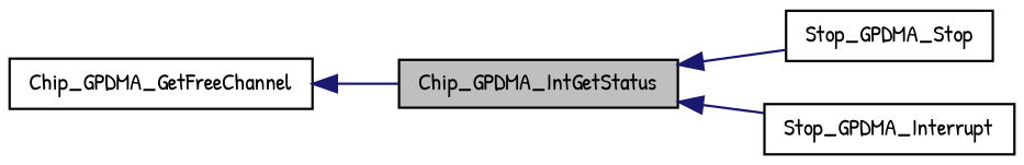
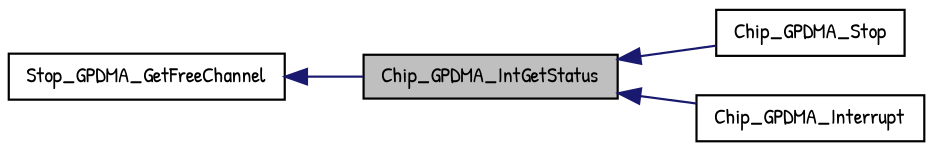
  digraph {
    fontname="Patrick Hand"
    rankdir=LR
    node [color=black fillcolor=white fontname="Patrick Hand" fontsize=10 shape=record style=filled]
    edge [color=midnightblue dir=back fontname="Patrick Hand" fontsize=10 labelfontname=FreeSans labelfontsize=10 style=solid]
    n1 [fillcolor=grey75 fontcolor=black height=0.2 label=Chip_GPDMA_IntGetStatus width=0.4]
-   n2 [height=0.2 label=Stop_GPDMA_Stop width=0.4]
-   n3 [height=0.2 label=Stop_GPDMA_Interrupt width=0.4]
-   n4 [height=0.2 label=Chip_GPDMA_GetFreeChannel width=0.4]
+   n2 [height=0.2 label=Chip_GPDMA_Stop width=0.4]
+   n3 [height=0.2 label=Chip_GPDMA_Interrupt width=0.4]
+   n4 [height=0.2 label=Stop_GPDMA_GetFreeChannel width=0.4]
    n1 -> n2
    n1 -> n3
    n4 -> n1
  }
